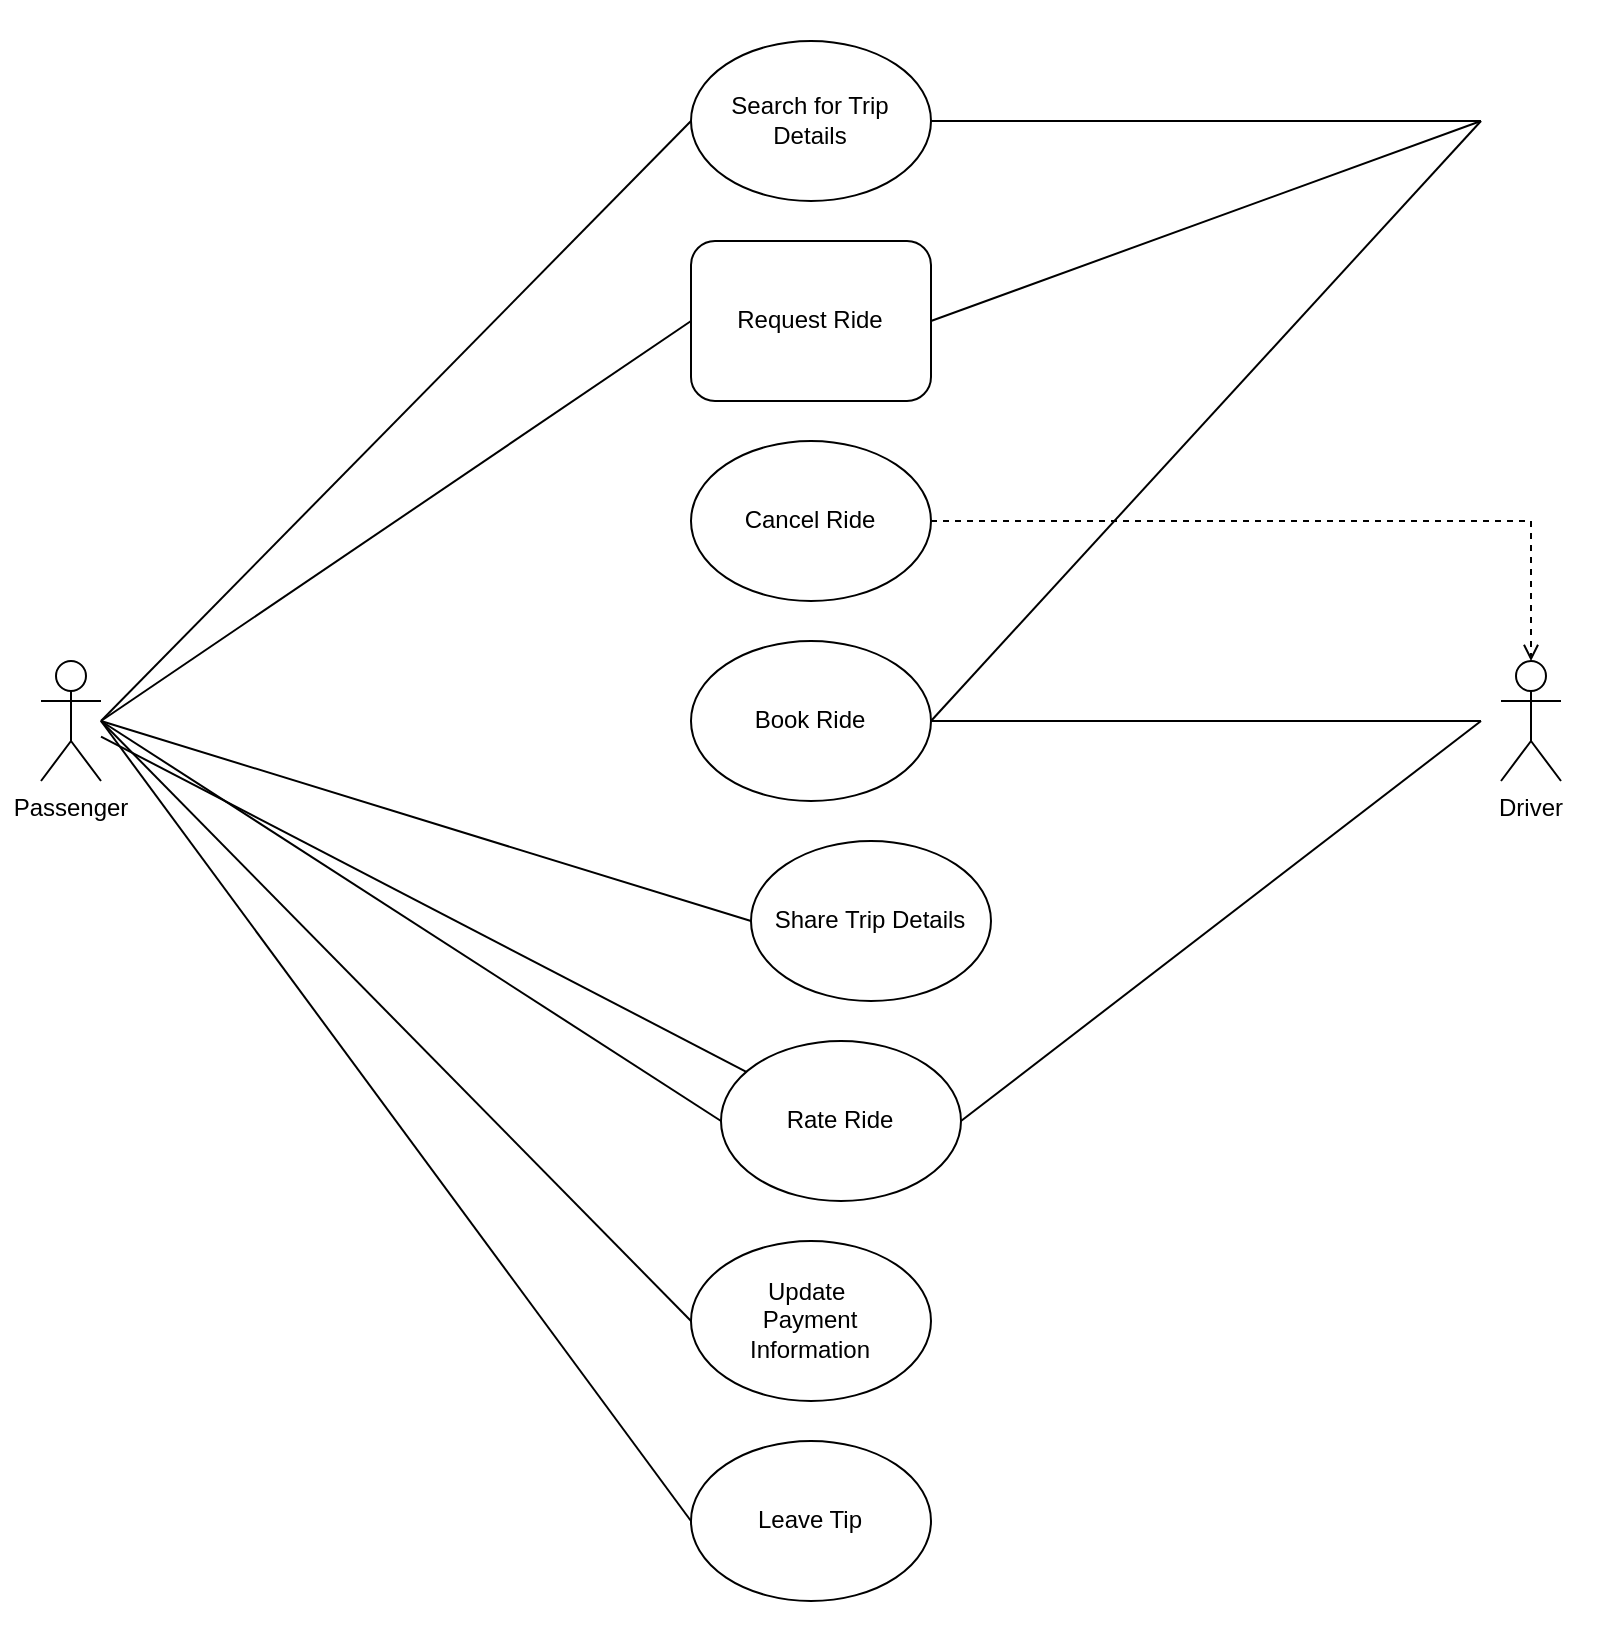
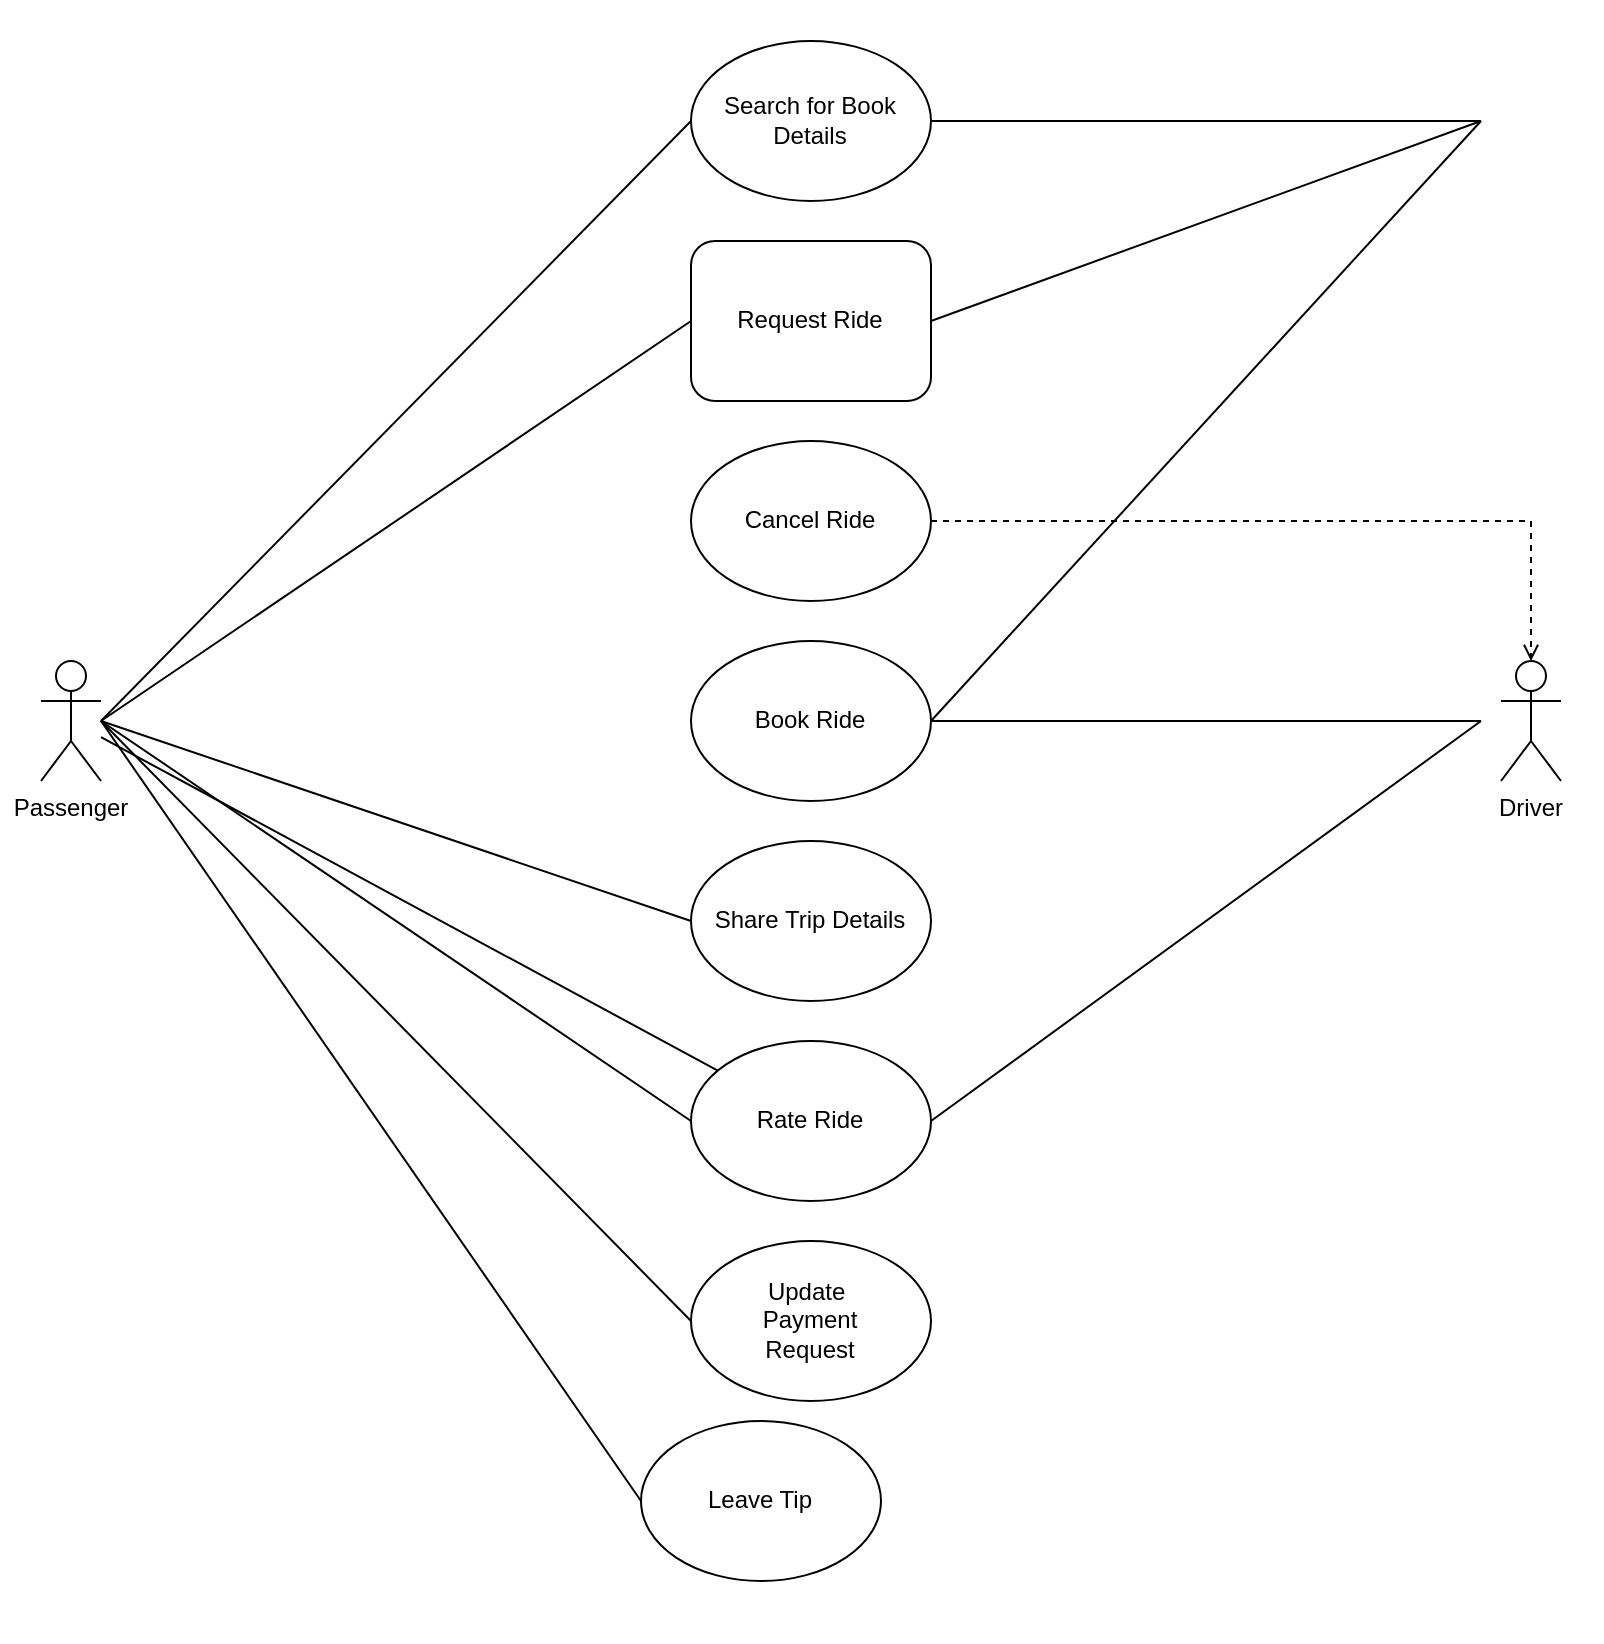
  <mxCell id="0" />
  <mxCell id="1" parent="0" />
  <mxCell id="2" value="Book Ride" style="ellipse;whiteSpace=wrap;html=1;" parent="1" vertex="1"><mxGeometry x="345" y="320" width="120" height="80" as="geometry" /></mxCell>
  <mxCell id="3" style="edgeStyle=orthogonalEdgeStyle;rounded=0;orthogonalLoop=1;jettySize=auto;html=1;exitX=1;exitY=0.5;exitDx=0;exitDy=0;endArrow=open;endFill=0;dashed=1;" parent="1" source="4" target="14" edge="1"><mxGeometry relative="1" as="geometry" /></mxCell>
  <mxCell id="4" value="Cancel Ride" style="ellipse;whiteSpace=wrap;html=1;" parent="1" vertex="1"><mxGeometry x="345" y="220" width="120" height="80" as="geometry" /></mxCell>
  <mxCell id="5" value="Request Ride" style="whiteSpace=wrap;html=1;rounded=1;" parent="1" vertex="1"><mxGeometry x="345" y="120" width="120" height="80" as="geometry" /></mxCell>
- <mxCell id="6" value="Search for Trip&lt;br&gt;Details" style="ellipse;whiteSpace=wrap;html=1;" parent="1" vertex="1"><mxGeometry x="345" y="20" width="120" height="80" as="geometry" /></mxCell>
- <mxCell id="7" value="Share Trip Details" style="ellipse;whiteSpace=wrap;html=1;" parent="1" vertex="1"><mxGeometry x="375" y="420" width="120" height="80" as="geometry" /></mxCell>
- <mxCell id="8" value="Rate Ride" style="ellipse;whiteSpace=wrap;html=1;" parent="1" vertex="1"><mxGeometry x="360" y="520" width="120" height="80" as="geometry" /></mxCell>
- <mxCell id="9" value="Update&amp;nbsp;&lt;br&gt;Payment&lt;br&gt;Information" style="ellipse;whiteSpace=wrap;html=1;" parent="1" vertex="1"><mxGeometry x="345" y="620" width="120" height="80" as="geometry" /></mxCell>
- <mxCell id="10" value="Leave Tip" style="ellipse;whiteSpace=wrap;html=1;" parent="1" vertex="1"><mxGeometry x="345" y="720" width="120" height="80" as="geometry" /></mxCell>
+ <mxCell id="6" value="Search for Book&lt;br&gt;Details" style="ellipse;whiteSpace=wrap;html=1;" parent="1" vertex="1"><mxGeometry x="345" y="20" width="120" height="80" as="geometry" /></mxCell>
+ <mxCell id="7" value="Share Trip Details" style="ellipse;whiteSpace=wrap;html=1;" parent="1" vertex="1"><mxGeometry x="345" y="420" width="120" height="80" as="geometry" /></mxCell>
+ <mxCell id="8" value="Rate Ride" style="ellipse;whiteSpace=wrap;html=1;" parent="1" vertex="1"><mxGeometry x="345" y="520" width="120" height="80" as="geometry" /></mxCell>
+ <mxCell id="9" value="Update&amp;nbsp;&lt;br&gt;Payment&lt;br&gt;Request" style="ellipse;whiteSpace=wrap;html=1;" parent="1" vertex="1"><mxGeometry x="345" y="620" width="120" height="80" as="geometry" /></mxCell>
+ <mxCell id="10" value="Leave Tip" style="ellipse;whiteSpace=wrap;html=1;" parent="1" vertex="1"><mxGeometry x="320" y="710" width="120" height="80" as="geometry" /></mxCell>
  <mxCell id="11" value="" style="endArrow=none;html=1;rounded=0;entryX=1;entryY=0.5;entryDx=0;entryDy=0;endFill=0;" parent="1" target="6" edge="1"><mxGeometry width="50" height="50" relative="1" as="geometry"><mxPoint x="740" y="60" as="sourcePoint" /><mxPoint x="450" y="190" as="targetPoint" /></mxGeometry></mxCell>
  <mxCell id="12" value="" style="endArrow=none;html=1;rounded=0;entryX=1;entryY=0.5;entryDx=0;entryDy=0;endFill=0;" parent="1" target="5" edge="1"><mxGeometry width="50" height="50" relative="1" as="geometry"><mxPoint x="740" y="60" as="sourcePoint" /><mxPoint x="450" y="190" as="targetPoint" /></mxGeometry></mxCell>
  <mxCell id="13" value="" style="endArrow=none;html=1;rounded=0;exitX=1;exitY=0.5;exitDx=0;exitDy=0;" parent="1" source="2" edge="1"><mxGeometry width="50" height="50" relative="1" as="geometry"><mxPoint x="470" y="260" as="sourcePoint" /><mxPoint x="740" y="60" as="targetPoint" /></mxGeometry></mxCell>
  <mxCell id="14" value="Driver" style="shape=umlActor;verticalLabelPosition=bottom;verticalAlign=top;html=1;outlineConnect=0;" parent="1" vertex="1"><mxGeometry x="750" y="330" width="30" height="60" as="geometry" /></mxCell>
  <mxCell id="15" value="" style="endArrow=none;html=1;rounded=0;exitX=1;exitY=0.5;exitDx=0;exitDy=0;" parent="1" source="2" edge="1"><mxGeometry width="50" height="50" relative="1" as="geometry"><mxPoint x="400" y="380" as="sourcePoint" /><mxPoint x="740" y="360" as="targetPoint" /></mxGeometry></mxCell>
  <mxCell id="16" value="" style="endArrow=none;html=1;rounded=0;exitX=1;exitY=0.5;exitDx=0;exitDy=0;" parent="1" source="8" edge="1"><mxGeometry width="50" height="50" relative="1" as="geometry"><mxPoint x="400" y="380" as="sourcePoint" /><mxPoint x="740" y="360" as="targetPoint" /></mxGeometry></mxCell>
  <mxCell id="17" value="Passenger" style="shape=umlActor;verticalLabelPosition=bottom;verticalAlign=top;html=1;outlineConnect=0;" parent="1" vertex="1"><mxGeometry x="20" y="330" width="30" height="60" as="geometry" /></mxCell>
  <mxCell id="18" value="" style="endArrow=none;html=1;rounded=0;" parent="1" source="17" target="8" edge="1"><mxGeometry width="50" height="50" relative="1" as="geometry"><mxPoint x="400" y="380" as="sourcePoint" /><mxPoint x="450" y="330" as="targetPoint" /></mxGeometry></mxCell>
  <mxCell id="19" value="" style="endArrow=none;html=1;rounded=0;entryX=0;entryY=0.5;entryDx=0;entryDy=0;" parent="1" target="5" edge="1"><mxGeometry width="50" height="50" relative="1" as="geometry"><mxPoint x="50" y="360" as="sourcePoint" /><mxPoint x="355" y="270" as="targetPoint" /></mxGeometry></mxCell>
  <mxCell id="20" value="" style="endArrow=none;html=1;rounded=0;entryX=0;entryY=0.5;entryDx=0;entryDy=0;" parent="1" target="6" edge="1"><mxGeometry width="50" height="50" relative="1" as="geometry"><mxPoint x="50" y="360" as="sourcePoint" /><mxPoint x="355" y="170" as="targetPoint" /></mxGeometry></mxCell>
  <mxCell id="21" value="" style="endArrow=none;html=1;rounded=0;entryX=0;entryY=0.5;entryDx=0;entryDy=0;" parent="1" target="7" edge="1"><mxGeometry width="50" height="50" relative="1" as="geometry"><mxPoint x="50" y="360" as="sourcePoint" /><mxPoint x="355" y="370" as="targetPoint" /></mxGeometry></mxCell>
  <mxCell id="22" value="" style="endArrow=none;html=1;rounded=0;entryX=0;entryY=0.5;entryDx=0;entryDy=0;" parent="1" target="8" edge="1"><mxGeometry width="50" height="50" relative="1" as="geometry"><mxPoint x="50" y="360" as="sourcePoint" /><mxPoint x="355" y="470" as="targetPoint" /></mxGeometry></mxCell>
  <mxCell id="23" value="" style="endArrow=none;html=1;rounded=0;entryX=0;entryY=0.5;entryDx=0;entryDy=0;" parent="1" target="9" edge="1"><mxGeometry width="50" height="50" relative="1" as="geometry"><mxPoint x="50" y="360" as="sourcePoint" /><mxPoint x="355" y="570" as="targetPoint" /></mxGeometry></mxCell>
  <mxCell id="24" value="" style="endArrow=none;html=1;rounded=0;entryX=0;entryY=0.5;entryDx=0;entryDy=0;" parent="1" target="10" edge="1"><mxGeometry width="50" height="50" relative="1" as="geometry"><mxPoint x="50" y="360" as="sourcePoint" /><mxPoint x="355" y="670" as="targetPoint" /></mxGeometry></mxCell>
